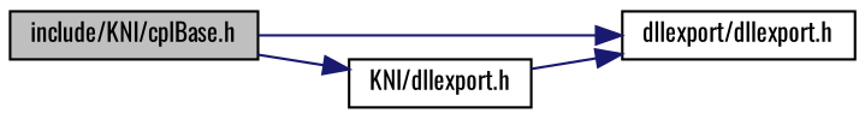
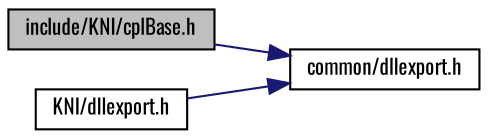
  digraph {
    fontname=Oswald
    rankdir=LR
    node [color=black fillcolor=white fontname=Oswald fontsize=10 shape=record style=filled]
    edge [color=midnightblue fontname=Oswald fontsize=10 labelfontname="FreeSans.ttf" labelfontsize=10 style=solid]
    n1 [fillcolor=grey75 fontcolor=black height=0.2 label="include/KNI/cplBase.h" width=0.4]
-   n2 [height=0.2 label="dllexport/dllexport.h" width=0.4]
+   n2 [height=0.2 label="common/dllexport.h" width=0.4]
    n3 [height=0.2 label="KNI/dllexport.h" width=0.4]
    n1 -> n2
-   n1 -> n3
    n3 -> n2
  }
